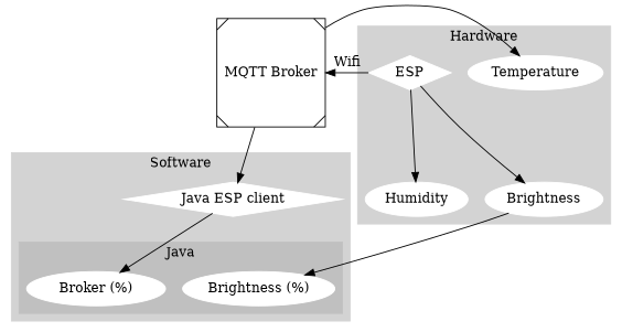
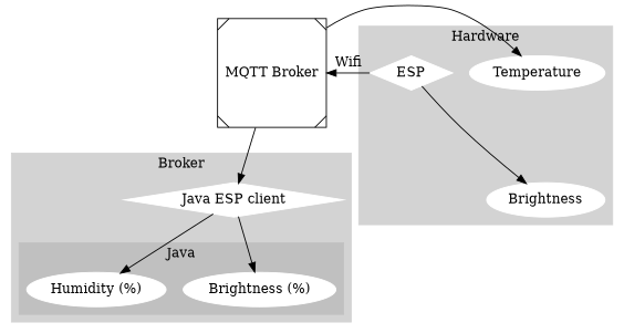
  digraph {
    node [color=white style=filled]
-   Humidity
    Temperature
    Brightness
    ESP [shape=Mdiamond]
-   "Humidity (%)" [label="Broker (%)"]
+   "Humidity (%)"
    "Brightness (%)"
    n7 [label="Java ESP client" shape=Mdiamond]
    "MQTT Broker" [shape=Msquare color="" style=""]
    subgraph cluster_1 {
      color=lightgrey
      label=Hardware
      style=filled
      ESP
      subgraph sub_2 {
        color=lightgrey
        label=Hardware
        style=filled
-       Humidity
        Temperature
        Brightness
      }
    }
    subgraph cluster_3 {
      color=lightgrey
-     label=Software
+     label=Broker
      style=filled
      n7
      subgraph cluster_4 {
        color=grey
        label=Java
        style=filled
        "Humidity (%)"
        "Brightness (%)"
      }
    }
-   ESP -> Humidity
    ESP -> Brightness
    ESP -> "MQTT Broker" [label=Wifi]
    n7 -> "Humidity (%)"
-   Brightness -> "Brightness (%)"
+   n7 -> "Brightness (%)"
    "MQTT Broker" -> Temperature
    "MQTT Broker" -> n7
  }
